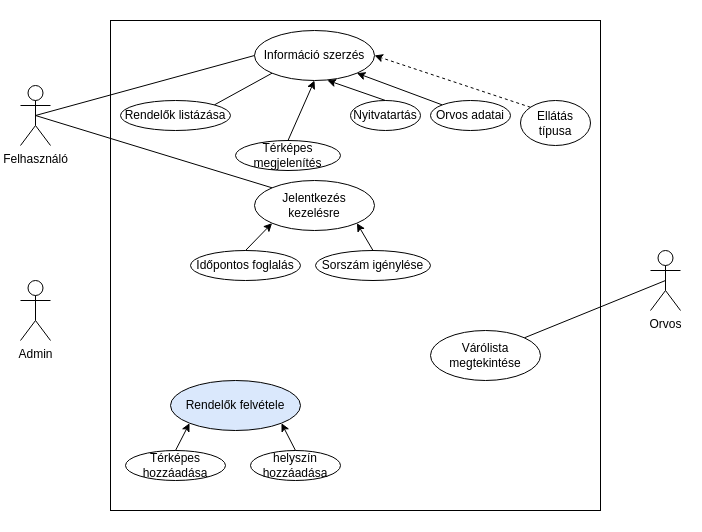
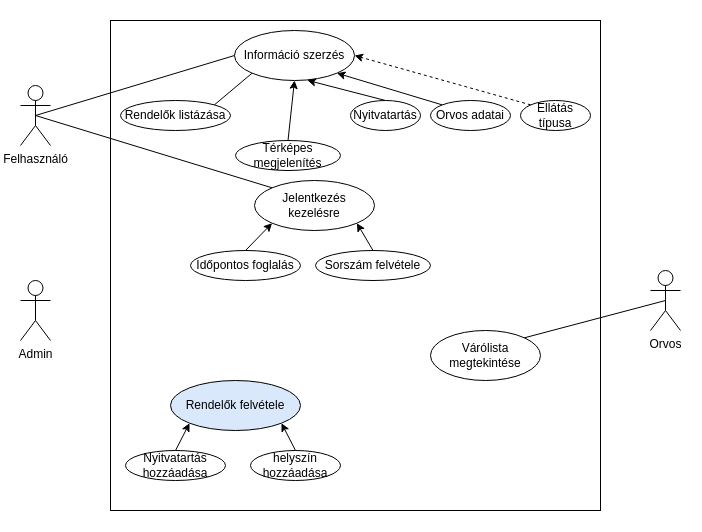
  <mxCell id="0" />
  <mxCell id="1" parent="0" />
  <mxCell id="2" value="" style="whiteSpace=wrap;html=1;aspect=fixed;" vertex="1" parent="1"><mxGeometry x="110" y="20" width="490" height="490" as="geometry" /></mxCell>
  <mxCell id="3" value="Admin" style="shape=umlActor;verticalLabelPosition=bottom;labelBackgroundColor=#ffffff;verticalAlign=top;html=1;outlineConnect=0;" vertex="1" parent="1"><mxGeometry x="20" y="280" width="30" height="60" as="geometry" /></mxCell>
  <mxCell id="4" value="Felhasználó" style="shape=umlActor;verticalLabelPosition=bottom;labelBackgroundColor=#ffffff;verticalAlign=top;html=1;outlineConnect=0;" vertex="1" parent="1"><mxGeometry x="20" y="85" width="30" height="60" as="geometry" /></mxCell>
  <mxCell id="5" value="Rendelők felvétele" style="ellipse;whiteSpace=wrap;html=1;fillColor=#dae8fc;" vertex="1" parent="1"><mxGeometry x="170" y="380" width="130" height="50" as="geometry" /></mxCell>
- <mxCell id="6" value="Térképes hozzáadása" style="ellipse;whiteSpace=wrap;html=1;" vertex="1" parent="1"><mxGeometry x="125" y="450" width="100" height="30" as="geometry" /></mxCell>
+ <mxCell id="6" value="Nyitvatartás hozzáadása" style="ellipse;whiteSpace=wrap;html=1;" vertex="1" parent="1"><mxGeometry x="125" y="450" width="100" height="30" as="geometry" /></mxCell>
  <mxCell id="7" value="helyszín hozzáadása" style="ellipse;whiteSpace=wrap;html=1;" vertex="1" parent="1"><mxGeometry x="250" y="450" width="90" height="30" as="geometry" /></mxCell>
- <mxCell id="8" value="Információ szerzés" style="ellipse;whiteSpace=wrap;html=1;" vertex="1" parent="1"><mxGeometry x="254" y="30" width="120" height="50" as="geometry" /></mxCell>
+ <mxCell id="8" value="Információ szerzés" style="ellipse;whiteSpace=wrap;html=1;" vertex="1" parent="1"><mxGeometry x="234" y="30" width="120" height="50" as="geometry" /></mxCell>
  <mxCell id="9" value="Rendelők listázása" style="ellipse;whiteSpace=wrap;html=1;" vertex="1" parent="1"><mxGeometry x="120" y="100" width="110" height="30" as="geometry" /></mxCell>
  <mxCell id="10" value="Térképes megjelenítés" style="ellipse;whiteSpace=wrap;html=1;" vertex="1" parent="1"><mxGeometry x="235" y="140" width="105" height="30" as="geometry" /></mxCell>
  <mxCell id="11" value="Nyitvatartás" style="ellipse;whiteSpace=wrap;html=1;" vertex="1" parent="1"><mxGeometry x="350" y="100" width="70" height="30" as="geometry" /></mxCell>
  <mxCell id="12" value="Orvos adatai" style="ellipse;whiteSpace=wrap;html=1;" vertex="1" parent="1"><mxGeometry x="430" y="100" width="80" height="30" as="geometry" /></mxCell>
  <mxCell id="13" value="Jelentkezés kezelésre" style="ellipse;whiteSpace=wrap;html=1;" vertex="1" parent="1"><mxGeometry x="254" y="180" width="120" height="50" as="geometry" /></mxCell>
  <mxCell id="14" value="Időpontos foglalás" style="ellipse;whiteSpace=wrap;html=1;" vertex="1" parent="1"><mxGeometry x="190" y="250" width="110" height="30" as="geometry" /></mxCell>
- <mxCell id="15" value="Sorszám igénylése" style="ellipse;whiteSpace=wrap;html=1;" vertex="1" parent="1"><mxGeometry x="315" y="250" width="115" height="30" as="geometry" /></mxCell>
+ <mxCell id="15" value="Sorszám felvétele" style="ellipse;whiteSpace=wrap;html=1;" vertex="1" parent="1"><mxGeometry x="315" y="250" width="115" height="30" as="geometry" /></mxCell>
  <mxCell id="16" value="" style="endArrow=classic;html=1;exitX=0.5;exitY=0;exitDx=0;exitDy=0;entryX=0;entryY=1;entryDx=0;entryDy=0;" edge="1" parent="1" source="14" target="13"><mxGeometry width="50" height="50" relative="1" as="geometry"><mxPoint x="290" y="300" as="sourcePoint" /><mxPoint x="340" y="250" as="targetPoint" /></mxGeometry></mxCell>
  <mxCell id="17" value="" style="endArrow=classic;html=1;entryX=1;entryY=1;entryDx=0;entryDy=0;exitX=0.5;exitY=0;exitDx=0;exitDy=0;" edge="1" parent="1" source="15" target="13"><mxGeometry width="50" height="50" relative="1" as="geometry"><mxPoint x="290" y="300" as="sourcePoint" /><mxPoint x="340" y="250" as="targetPoint" /></mxGeometry></mxCell>
  <mxCell id="18" value="" style="endArrow=none;html=1;exitX=0.5;exitY=0.5;exitDx=0;exitDy=0;exitPerimeter=0;entryX=0;entryY=0.5;entryDx=0;entryDy=0;" edge="1" parent="1" source="4" target="8"><mxGeometry width="50" height="50" relative="1" as="geometry"><mxPoint x="290" y="300" as="sourcePoint" /><mxPoint x="340" y="250" as="targetPoint" /></mxGeometry></mxCell>
  <mxCell id="19" value="" style="endArrow=none;html=1;exitX=0.5;exitY=0.5;exitDx=0;exitDy=0;exitPerimeter=0;entryX=0;entryY=0;entryDx=0;entryDy=0;" edge="1" parent="1" source="4" target="13"><mxGeometry width="50" height="50" relative="1" as="geometry"><mxPoint x="290" y="300" as="sourcePoint" /><mxPoint x="340" y="250" as="targetPoint" /></mxGeometry></mxCell>
  <mxCell id="20" value="" style="endArrow=none;html=1;entryX=0;entryY=1;entryDx=0;entryDy=0;exitX=1;exitY=0;exitDx=0;exitDy=0;" edge="1" parent="1" source="9" target="8"><mxGeometry width="50" height="50" relative="1" as="geometry"><mxPoint x="290" y="300" as="sourcePoint" /><mxPoint x="340" y="250" as="targetPoint" /></mxGeometry></mxCell>
  <mxCell id="21" value="" style="endArrow=classic;html=1;entryX=0.5;entryY=1;entryDx=0;entryDy=0;exitX=0.5;exitY=0;exitDx=0;exitDy=0;" edge="1" parent="1" source="10" target="8"><mxGeometry width="50" height="50" relative="1" as="geometry"><mxPoint x="290" y="300" as="sourcePoint" /><mxPoint x="340" y="250" as="targetPoint" /></mxGeometry></mxCell>
  <mxCell id="22" value="" style="endArrow=classic;html=1;exitX=0.5;exitY=0;exitDx=0;exitDy=0;entryX=0.607;entryY=0.996;entryDx=0;entryDy=0;entryPerimeter=0;" edge="1" parent="1" source="11" target="8"><mxGeometry width="50" height="50" relative="1" as="geometry"><mxPoint x="290" y="300" as="sourcePoint" /><mxPoint x="340" y="250" as="targetPoint" /></mxGeometry></mxCell>
  <mxCell id="23" value="" style="endArrow=classic;html=1;entryX=1;entryY=1;entryDx=0;entryDy=0;exitX=0;exitY=0;exitDx=0;exitDy=0;" edge="1" parent="1" source="12" target="8"><mxGeometry width="50" height="50" relative="1" as="geometry"><mxPoint x="290" y="300" as="sourcePoint" /><mxPoint x="340" y="250" as="targetPoint" /></mxGeometry></mxCell>
  <mxCell id="24" value="" style="endArrow=classic;html=1;entryX=0;entryY=1;entryDx=0;entryDy=0;exitX=0.5;exitY=0;exitDx=0;exitDy=0;" edge="1" parent="1" source="6" target="5"><mxGeometry width="50" height="50" relative="1" as="geometry"><mxPoint x="290" y="300" as="sourcePoint" /><mxPoint x="340" y="250" as="targetPoint" /></mxGeometry></mxCell>
  <mxCell id="25" value="" style="endArrow=classic;html=1;exitX=0.5;exitY=0;exitDx=0;exitDy=0;entryX=1;entryY=1;entryDx=0;entryDy=0;" edge="1" parent="1" source="7" target="5"><mxGeometry width="50" height="50" relative="1" as="geometry"><mxPoint x="290" y="300" as="sourcePoint" /><mxPoint x="340" y="250" as="targetPoint" /></mxGeometry></mxCell>
- <mxCell id="26" value="Ellátás típusa" style="ellipse;whiteSpace=wrap;html=1;" vertex="1" parent="1"><mxGeometry x="520" y="100" width="70" height="45" as="geometry" /></mxCell>
+ <mxCell id="26" value="Ellátás típusa" style="ellipse;whiteSpace=wrap;html=1;" vertex="1" parent="1"><mxGeometry x="520" y="100" width="70" height="30" as="geometry" /></mxCell>
  <mxCell id="27" value="" style="endArrow=classic;html=1;entryX=1;entryY=0.5;entryDx=0;entryDy=0;exitX=0;exitY=0;exitDx=0;exitDy=0;dashed=1;" edge="1" parent="1" source="26" target="8"><mxGeometry width="50" height="50" relative="1" as="geometry"><mxPoint x="290" y="300" as="sourcePoint" /><mxPoint x="340" y="250" as="targetPoint" /></mxGeometry></mxCell>
- <mxCell id="28" value="Orvos" style="shape=umlActor;verticalLabelPosition=bottom;labelBackgroundColor=#ffffff;verticalAlign=top;html=1;outlineConnect=0;" vertex="1" parent="1"><mxGeometry x="650" y="250" width="30" height="60" as="geometry" /></mxCell>
+ <mxCell id="28" value="Orvos" style="shape=umlActor;verticalLabelPosition=bottom;labelBackgroundColor=#ffffff;verticalAlign=top;html=1;outlineConnect=0;" vertex="1" parent="1"><mxGeometry x="650" y="270" width="30" height="60" as="geometry" /></mxCell>
  <mxCell id="29" value="Várólista megtekintése" style="ellipse;whiteSpace=wrap;html=1;" vertex="1" parent="1"><mxGeometry x="430" y="330" width="110" height="50" as="geometry" /></mxCell>
  <mxCell id="30" value="" style="endArrow=none;html=1;entryX=0.5;entryY=0.5;entryDx=0;entryDy=0;entryPerimeter=0;exitX=1;exitY=0;exitDx=0;exitDy=0;" edge="1" parent="1" source="29" target="28"><mxGeometry width="50" height="50" relative="1" as="geometry"><mxPoint x="290" y="300" as="sourcePoint" /><mxPoint x="340" y="250" as="targetPoint" /></mxGeometry></mxCell>
